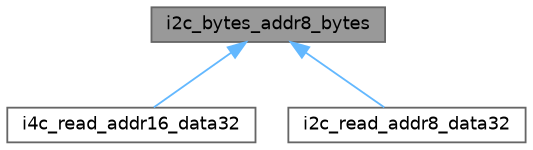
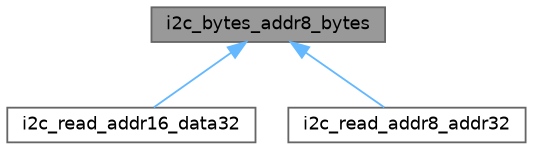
  digraph {
    rankdir=TB
    node [color=grey40 fillcolor=white fontname=Helvetica fontsize=10 shape=box style=filled]
    edge [color=steelblue1 dir=back fontname=Helvetica fontsize=10 labelfontname=Helvetica labelfontsize=10 style=solid]
    n1 [color=gray40 fillcolor=grey60 fontcolor=black height=0.2 label=i2c_bytes_addr8_bytes width=0.4]
-   n2 [height=0.2 label=i4c_read_addr16_data32 width=0.4]
-   n3 [height=0.2 label=i2c_read_addr8_data32 width=0.4]
+   n2 [height=0.2 label=i2c_read_addr16_data32 width=0.4]
+   n3 [height=0.2 label=i2c_read_addr8_addr32 width=0.4]
    n1 -> n2
    n1 -> n3
  }
